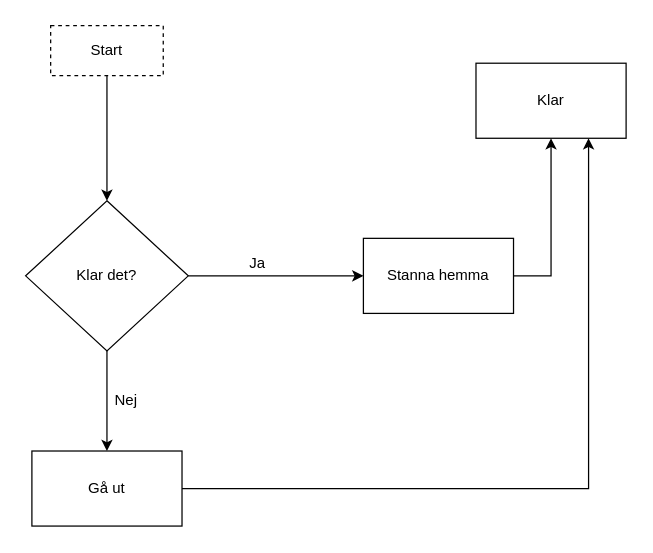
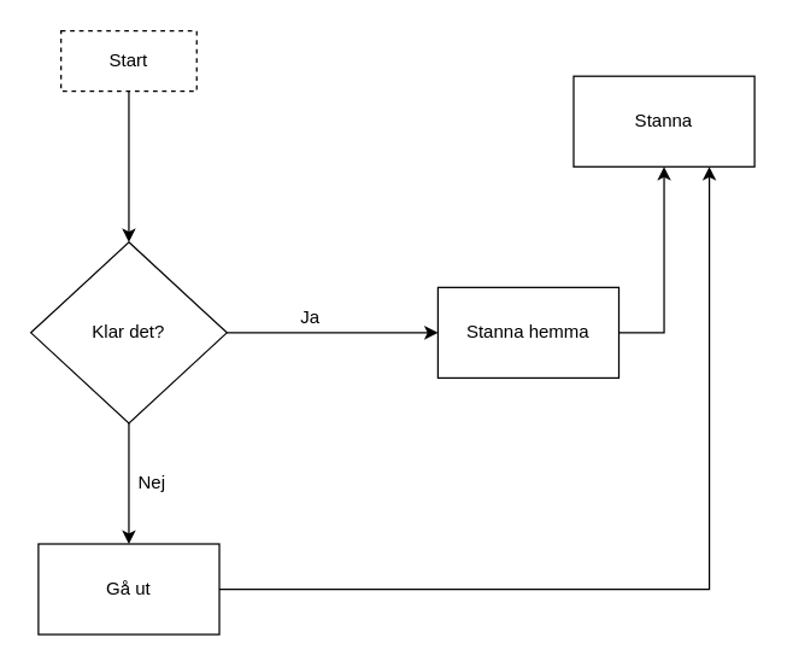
  <mxCell id="0" />
  <mxCell id="1" parent="0" />
  <mxCell id="2" style="edgeStyle=orthogonalEdgeStyle;rounded=0;orthogonalLoop=1;jettySize=auto;html=1;exitX=0.5;exitY=1;exitDx=0;exitDy=0;" edge="1" parent="1" source="3"><mxGeometry relative="1" as="geometry"><mxPoint x="85" y="160" as="targetPoint" /></mxGeometry></mxCell>
  <mxCell id="3" value="Start" style="rounded=0;whiteSpace=wrap;html=1;dashed=1;" vertex="1" parent="1"><mxGeometry x="40" y="20" width="90" height="40" as="geometry" /></mxCell>
  <mxCell id="4" style="edgeStyle=orthogonalEdgeStyle;rounded=0;orthogonalLoop=1;jettySize=auto;html=1;exitX=1;exitY=0.5;exitDx=0;exitDy=0;entryX=0;entryY=0.5;entryDx=0;entryDy=0;" edge="1" parent="1" source="6" target="8"><mxGeometry relative="1" as="geometry" /></mxCell>
  <mxCell id="5" style="edgeStyle=orthogonalEdgeStyle;rounded=0;orthogonalLoop=1;jettySize=auto;html=1;exitX=0.5;exitY=1;exitDx=0;exitDy=0;" edge="1" parent="1" source="6"><mxGeometry relative="1" as="geometry"><mxPoint x="85" y="360" as="targetPoint" /></mxGeometry></mxCell>
  <mxCell id="6" value="Klar det?" style="rhombus;whiteSpace=wrap;html=1;" vertex="1" parent="1"><mxGeometry x="20" y="160" width="130" height="120" as="geometry" /></mxCell>
  <mxCell id="7" style="edgeStyle=orthogonalEdgeStyle;rounded=0;orthogonalLoop=1;jettySize=auto;html=1;exitX=1;exitY=0.5;exitDx=0;exitDy=0;entryX=0.5;entryY=1;entryDx=0;entryDy=0;" edge="1" parent="1" source="8" target="13"><mxGeometry relative="1" as="geometry"><Array as="points"><mxPoint x="440" y="220" /><mxPoint x="440" y="120" /></Array></mxGeometry></mxCell>
  <mxCell id="8" value="Stanna hemma" style="rounded=0;whiteSpace=wrap;html=1;" vertex="1" parent="1"><mxGeometry x="290" y="190" width="120" height="60" as="geometry" /></mxCell>
  <mxCell id="9" value="Ja" style="text;html=1;align=center;verticalAlign=middle;resizable=0;points=[];autosize=1;strokeColor=none;fillColor=none;" vertex="1" parent="1"><mxGeometry x="190" y="200" width="30" height="20" as="geometry" /></mxCell>
  <mxCell id="10" style="edgeStyle=orthogonalEdgeStyle;rounded=0;orthogonalLoop=1;jettySize=auto;html=1;exitX=1;exitY=0.5;exitDx=0;exitDy=0;entryX=0.75;entryY=1;entryDx=0;entryDy=0;" edge="1" parent="1" source="11" target="13"><mxGeometry relative="1" as="geometry"><Array as="points"><mxPoint x="470" y="390" /><mxPoint x="470" y="120" /></Array></mxGeometry></mxCell>
  <mxCell id="11" value="Gå ut" style="rounded=0;whiteSpace=wrap;html=1;" vertex="1" parent="1"><mxGeometry x="25" y="360" width="120" height="60" as="geometry" /></mxCell>
  <mxCell id="12" value="Nej" style="text;html=1;align=center;verticalAlign=middle;resizable=0;points=[];autosize=1;strokeColor=none;fillColor=none;" vertex="1" parent="1"><mxGeometry x="85" y="310" width="30" height="20" as="geometry" /></mxCell>
- <mxCell id="13" value="Klar" style="rounded=0;whiteSpace=wrap;html=1;" vertex="1" parent="1"><mxGeometry x="380" y="50" width="120" height="60" as="geometry" /></mxCell>
+ <mxCell id="13" value="Stanna" style="rounded=0;whiteSpace=wrap;html=1;" vertex="1" parent="1"><mxGeometry x="380" y="50" width="120" height="60" as="geometry" /></mxCell>
